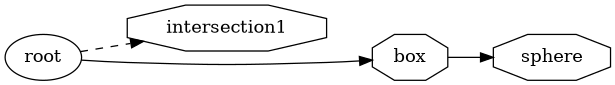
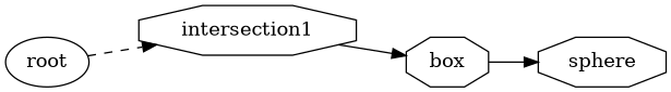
  digraph {
    rankdir=LR
    node [shape=octagon]
    edge [style=solid]
    n1 [label=root shape=ellipse]
    n2 [label=intersection1]
    n3 [label=box]
    n4 [label=sphere]
    n1 -> n2 [style=dashed]
-   n1 -> n3
+   n2 -> n3
    n3 -> n4
  }
